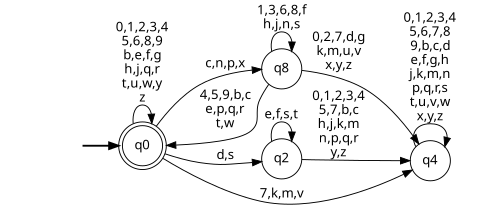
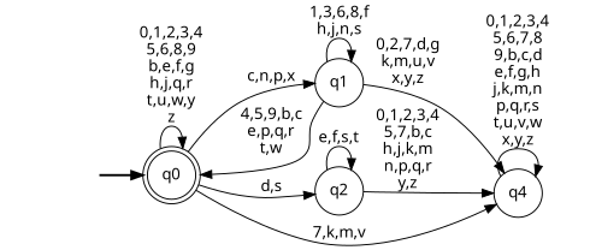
  digraph {
    fontname="Noto Sans"
    rankdir=LR
    node [fontname="Noto Sans" shape=circle style=filled color=black fillcolor=white]
    edge [fontname="Noto Sans"]
    __start0 [height=0 shape=none style=invis width=0 color="" fillcolor=""]
    n2 [label=q0 shape=doublecircle style="rounded,filled"]
-   n3 [label=q8]
+   n3 [label=q1]
    n4 [label=q2]
    n5 [label=q4]
    subgraph cluster_1 {
      nodesep=0.15
      ranksep=0.15
      style=invis
      __start0
      n2
    }
    __start0 -> n2 [penwidth=2]
    n2 -> n2 [label="0,1,2,3,4\n5,6,8,9\nb,e,f,g\nh,j,q,r\nt,u,w,y\nz"]
    n2 -> n3 [label="c,n,p,x"]
    n2 -> n4 [label="d,s"]
    n2 -> n5 [label="7,k,m,v"]
    n3 -> n2 [label="4,5,9,b,c\ne,p,q,r\nt,w"]
    n3 -> n3 [label="1,3,6,8,f\nh,j,n,s"]
    n3 -> n5 [label="0,2,7,d,g\nk,m,u,v\nx,y,z"]
    n4 -> n4 [label="e,f,s,t"]
    n4 -> n5 [label="0,1,2,3,4\n5,7,b,c\nh,j,k,m\nn,p,q,r\ny,z"]
    n5 -> n5 [label="0,1,2,3,4\n5,6,7,8\n9,b,c,d\ne,f,g,h\nj,k,m,n\np,q,r,s\nt,u,v,w\nx,y,z"]
  }
